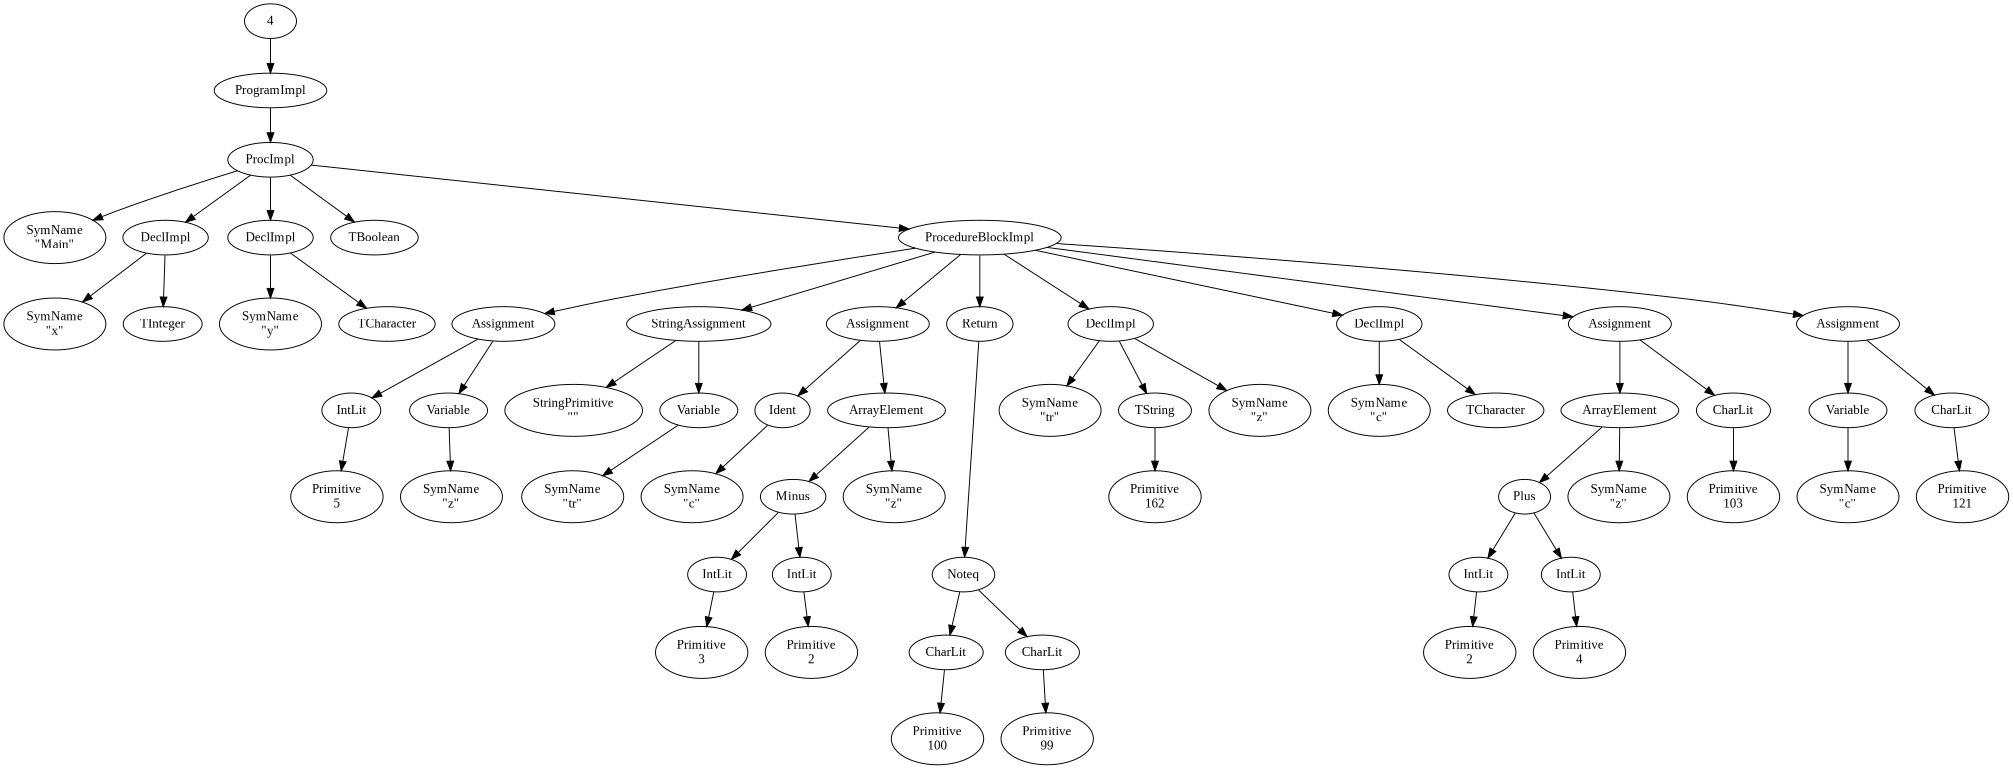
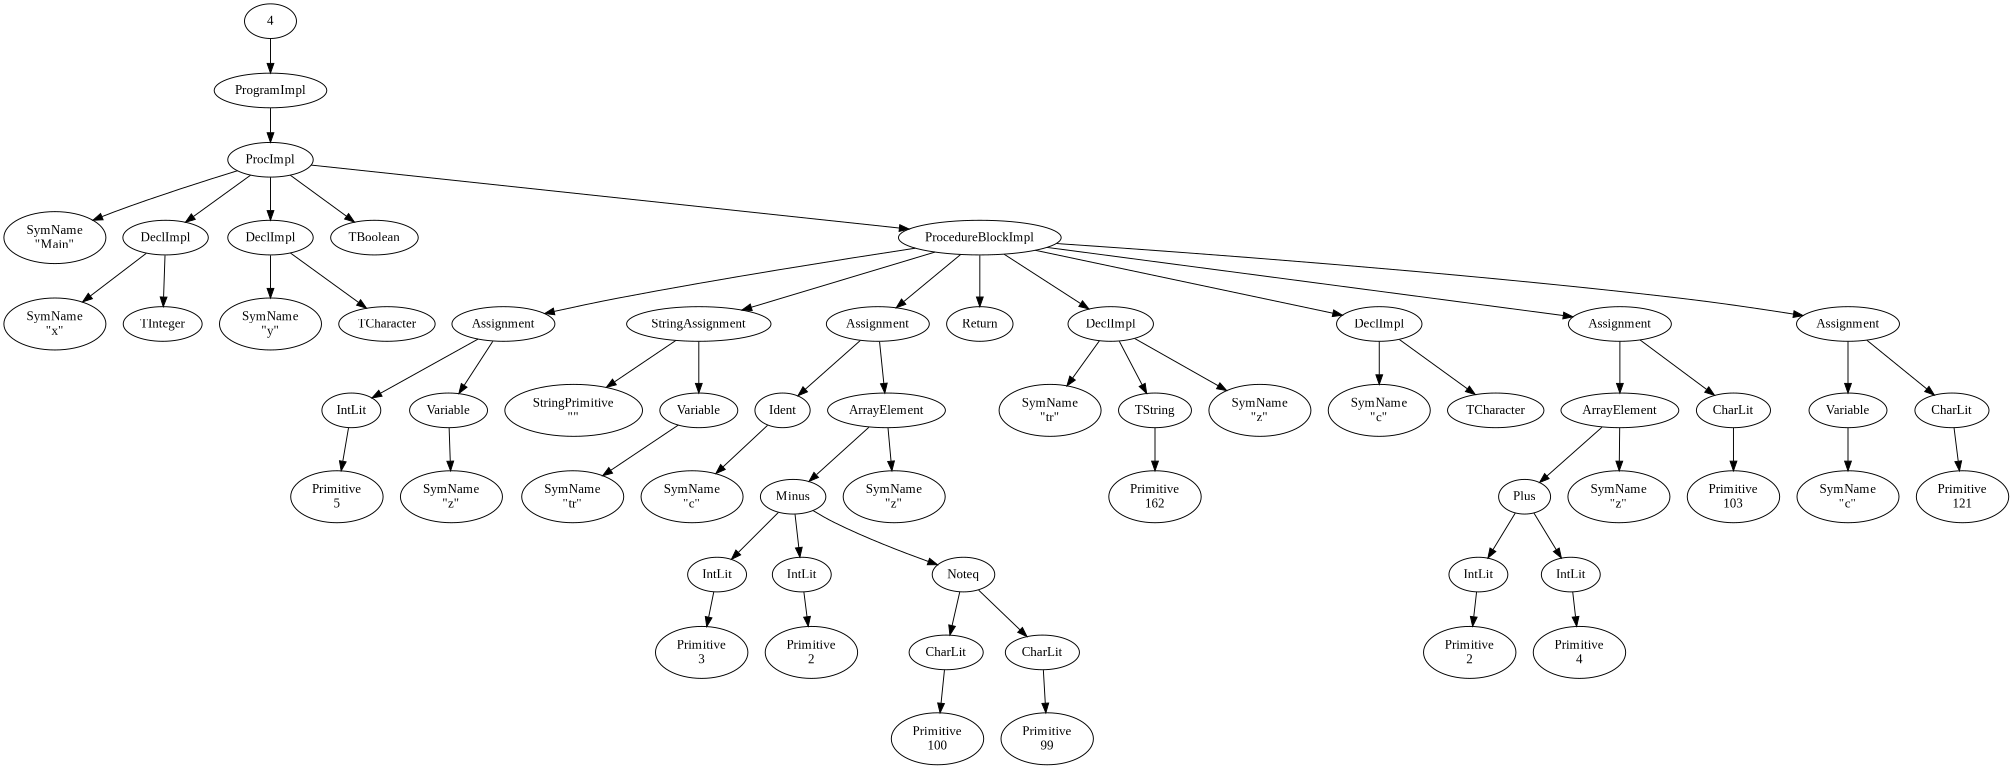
  digraph {
    fontname="Liberation Serif"
    node [fontname="Liberation Serif"]
    edge [fontname="Liberation Serif"]
    n1 [label=ProgramImpl]
    n2 [label=ProcImpl]
    n3 [label=4]
    n4 [label="SymName\n\"Main\""]
    n5 [label=DeclImpl]
    n6 [label=DeclImpl]
    n7 [label=TBoolean]
    n8 [label=ProcedureBlockImpl]
    n9 [label="SymName\n\"x\""]
    n10 [label=TInteger]
    n11 [label="SymName\n\"y\""]
    n12 [label=TCharacter]
    n13 [label=DeclImpl]
    n14 [label=DeclImpl]
    n15 [label=Assignment]
    n16 [label=Assignment]
    n17 [label=Assignment]
    n18 [label=StringAssignment]
    n19 [label=Assignment]
    n20 [label=Return]
    n21 [label="SymName\n\"z\""]
    n22 [label="SymName\n\"tr\""]
    n23 [label=TString]
    n24 [label="SymName\n\"c\""]
    n25 [label=TCharacter]
    n26 [label=ArrayElement]
    n27 [label=CharLit]
    n28 [label=Variable]
    n29 [label=CharLit]
    n30 [label=Variable]
    n31 [label=IntLit]
    n32 [label=Variable]
    n33 [label="StringPrimitive\n\"\""]
    n34 [label=ArrayElement]
    n35 [label=Ident]
    n36 [label=Noteq]
    n37 [label="Primitive\n162"]
    n38 [label="SymName\n\"z\""]
    n39 [label=Plus]
    n40 [label="Primitive\n103"]
    n41 [label=IntLit]
    n42 [label=IntLit]
    n43 [label="Primitive\n4"]
    n44 [label="Primitive\n2"]
    n45 [label="SymName\n\"c\""]
    n46 [label="Primitive\n121"]
    n47 [label="SymName\n\"z\""]
    n48 [label="Primitive\n5"]
    n49 [label="SymName\n\"tr\""]
    n50 [label="SymName\n\"z\""]
    n51 [label=Minus]
    n52 [label="SymName\n\"c\""]
    n53 [label=IntLit]
    n54 [label=IntLit]
    n55 [label="Primitive\n3"]
    n56 [label="Primitive\n2"]
    n57 [label=CharLit]
    n58 [label=CharLit]
    n59 [label="Primitive\n100"]
    n60 [label="Primitive\n99"]
    n1 -> n2
    n2 -> n4
    n2 -> n5
    n2 -> n6
    n2 -> n7
    n2 -> n8
    n3 -> n1
    n5 -> n9
    n5 -> n10
    n6 -> n11
    n6 -> n12
    n8 -> n13
    n8 -> n14
    n8 -> n15
    n8 -> n16
    n8 -> n17
    n8 -> n18
    n8 -> n19
    n8 -> n20
    n13 -> n21
    n13 -> n22
    n13 -> n23
    n14 -> n24
    n14 -> n25
    n15 -> n26
    n15 -> n27
    n16 -> n28
    n16 -> n29
    n17 -> n30
    n17 -> n31
    n18 -> n32
    n18 -> n33
    n19 -> n34
    n19 -> n35
-   n20 -> n36
+   n51 -> n36
    n23 -> n37
    n26 -> n38
    n26 -> n39
    n27 -> n40
    n28 -> n45
    n29 -> n46
    n30 -> n47
    n31 -> n48
    n32 -> n49
    n34 -> n50
    n34 -> n51
    n35 -> n52
    n36 -> n57
    n36 -> n58
    n39 -> n41
    n39 -> n42
    n41 -> n43
    n42 -> n44
    n51 -> n53
    n51 -> n54
    n53 -> n55
    n54 -> n56
    n57 -> n59
    n58 -> n60
  }
